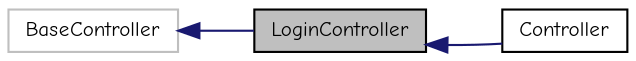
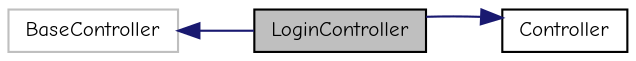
  digraph {
    fontname="Comic Neue"
    rankdir=LR
    node [color=black fillcolor=white fontname="Comic Neue" fontsize=10 shape=record style=filled]
    edge [color=midnightblue dir=back fontname="Comic Neue" fontsize=10 labelfontname=Helvetica labelfontsize=10 style=solid]
    n1 [fillcolor=grey75 fontcolor=black height=0.2 label=LoginController width=0.4]
    n2 [height=0.2 label=Controller width=0.4]
    n3 [color=grey75 height=0.2 label=BaseController width=0.4]
-   n1 -> n2
+   n2 -> n1
    n3 -> n1
  }
